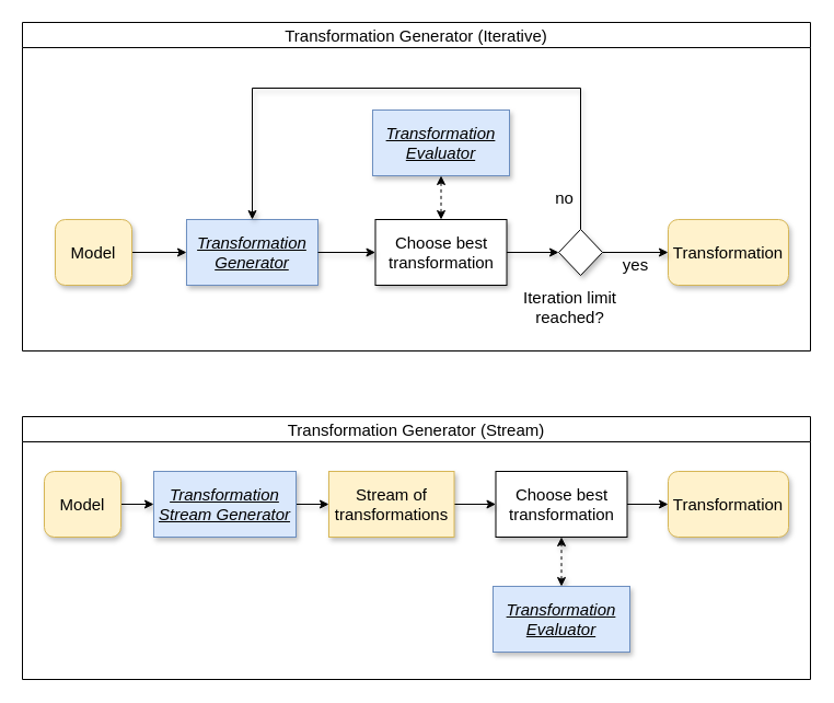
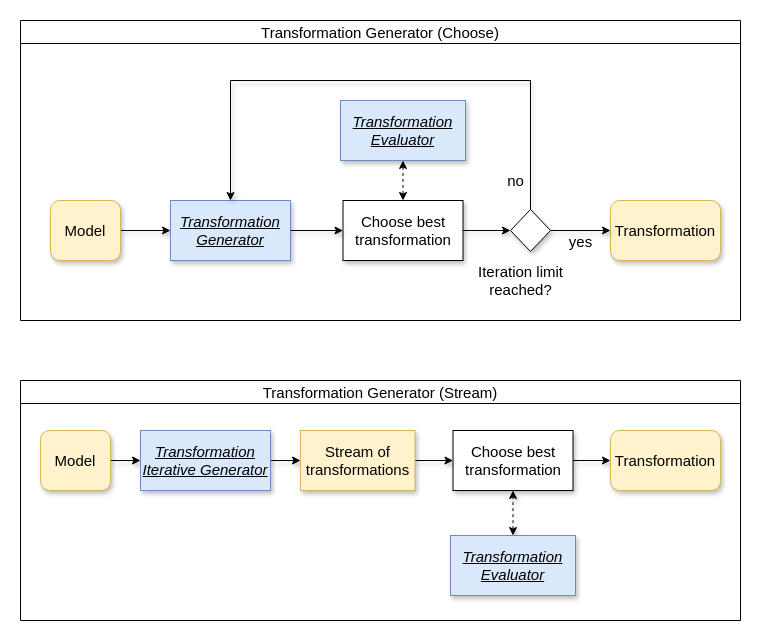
  <mxCell id="0" />
  <mxCell id="1" parent="0" />
- <mxCell id="2" value="Transformation Generator (Iterative)" style="swimlane;sketch=0;fontSize=15;fontStyle=0;movable=1;" parent="1" vertex="1"><mxGeometry x="20" y="20" width="720" height="300" as="geometry" /></mxCell>
+ <mxCell id="2" value="Transformation Generator (Choose)" style="swimlane;sketch=0;fontSize=15;fontStyle=0;movable=1;" parent="1" vertex="1"><mxGeometry x="20" y="20" width="720" height="300" as="geometry" /></mxCell>
  <mxCell id="3" style="edgeStyle=orthogonalEdgeStyle;rounded=0;orthogonalLoop=1;jettySize=auto;html=1;entryX=0;entryY=0.5;entryDx=0;entryDy=0;fontSize=15;shadow=1;" parent="2" source="4" target="5" edge="1"><mxGeometry relative="1" as="geometry" /></mxCell>
  <mxCell id="4" value="&lt;font style=&quot;font-size: 15px&quot;&gt;Model&lt;/font&gt;" style="rounded=1;whiteSpace=wrap;html=1;fillColor=#fff2cc;strokeColor=#d6b656;fontSize=15;shadow=1;" parent="2" vertex="1"><mxGeometry x="30" y="180" width="70" height="60" as="geometry" /></mxCell>
  <mxCell id="5" value="&lt;u style=&quot;font-size: 15px;&quot;&gt;&lt;i style=&quot;font-size: 15px;&quot;&gt;Transformation Generator&lt;/i&gt;&lt;/u&gt;" style="rounded=0;whiteSpace=wrap;html=1;sketch=0;fillColor=#dae8fc;strokeColor=#6c8ebf;fontSize=15;shadow=1;" parent="2" vertex="1"><mxGeometry x="150" y="180" width="120" height="60" as="geometry" /></mxCell>
  <mxCell id="6" value="&lt;font style=&quot;font-size: 15px&quot;&gt;Transformation&lt;/font&gt;" style="rounded=1;whiteSpace=wrap;html=1;sketch=0;fillColor=#fff2cc;strokeColor=#d6b656;fontSize=15;shadow=1;" parent="2" vertex="1"><mxGeometry x="590" y="180" width="110" height="60" as="geometry" /></mxCell>
  <mxCell id="7" style="edgeStyle=orthogonalEdgeStyle;rounded=0;orthogonalLoop=1;jettySize=auto;html=1;entryX=0;entryY=0.5;entryDx=0;entryDy=0;fontSize=15;shadow=1;" parent="2" source="8" target="15" edge="1"><mxGeometry relative="1" as="geometry" /></mxCell>
  <mxCell id="8" value="Choose best transformation" style="rounded=0;whiteSpace=wrap;html=1;sketch=0;fontSize=15;shadow=1;" parent="2" vertex="1"><mxGeometry x="322.5" y="180" width="120" height="60" as="geometry" /></mxCell>
  <mxCell id="9" style="edgeStyle=orthogonalEdgeStyle;rounded=0;orthogonalLoop=1;jettySize=auto;html=1;fontSize=15;shadow=1;exitX=1;exitY=0.5;exitDx=0;exitDy=0;" parent="2" source="5" target="8" edge="1"><mxGeometry relative="1" as="geometry"><mxPoint x="315" y="210" as="targetPoint" /><mxPoint x="255" y="210" as="sourcePoint" /><Array as="points" /></mxGeometry></mxCell>
  <mxCell id="10" value="&lt;div style=&quot;font-size: 15px;&quot;&gt;Iteration limit&lt;/div&gt;&lt;div style=&quot;font-size: 15px;&quot;&gt;reached?&lt;/div&gt;" style="text;html=1;align=center;verticalAlign=middle;resizable=0;points=[];autosize=1;strokeColor=none;fontSize=15;shadow=1;" parent="2" vertex="1"><mxGeometry x="450" y="240" width="100" height="40" as="geometry" /></mxCell>
  <mxCell id="11" value="&lt;div style=&quot;font-size: 15px;&quot;&gt;yes&lt;/div&gt;" style="text;html=1;align=center;verticalAlign=middle;resizable=0;points=[];autosize=1;strokeColor=none;fontSize=15;shadow=1;" parent="2" vertex="1"><mxGeometry x="540" y="211" width="40" height="20" as="geometry" /></mxCell>
  <mxCell id="12" value="no" style="text;html=1;align=center;verticalAlign=middle;resizable=0;points=[];autosize=1;strokeColor=none;fontSize=15;shadow=1;" parent="2" vertex="1"><mxGeometry x="480" y="150" width="30" height="20" as="geometry" /></mxCell>
  <mxCell id="13" style="edgeStyle=orthogonalEdgeStyle;rounded=0;orthogonalLoop=1;jettySize=auto;html=1;fontSize=15;shadow=1;" parent="2" source="15" target="6" edge="1"><mxGeometry relative="1" as="geometry" /></mxCell>
  <mxCell id="14" style="edgeStyle=orthogonalEdgeStyle;rounded=0;orthogonalLoop=1;jettySize=auto;html=1;entryX=0.5;entryY=0;entryDx=0;entryDy=0;fontSize=15;shadow=1;" parent="2" source="15" target="5" edge="1"><mxGeometry relative="1" as="geometry"><Array as="points"><mxPoint x="510" y="60" /><mxPoint x="210" y="60" /></Array></mxGeometry></mxCell>
  <mxCell id="15" value="" style="rhombus;whiteSpace=wrap;html=1;shadow=1;sketch=0;fontSize=15;" parent="2" vertex="1"><mxGeometry x="490" y="189" width="40" height="42" as="geometry" /></mxCell>
  <mxCell id="16" value="&lt;div&gt;&lt;u&gt;&lt;i&gt;Transformation&lt;/i&gt;&lt;/u&gt;&lt;/div&gt;&lt;div&gt;&lt;u&gt;&lt;i&gt;Evaluator&lt;/i&gt;&lt;/u&gt;&lt;/div&gt;" style="rounded=0;whiteSpace=wrap;html=1;sketch=0;fontSize=15;shadow=1;fillColor=#dae8fc;strokeColor=#6c8ebf;" parent="2" vertex="1"><mxGeometry x="320" y="80" width="125" height="60" as="geometry" /></mxCell>
  <mxCell id="17" style="edgeStyle=orthogonalEdgeStyle;rounded=0;orthogonalLoop=1;jettySize=auto;html=1;dashed=1;startArrow=classic;startFill=1;entryX=0.5;entryY=0;entryDx=0;entryDy=0;exitX=0.5;exitY=1;exitDx=0;exitDy=0;" parent="2" source="16" target="8" edge="1"><mxGeometry relative="1" as="geometry"><mxPoint x="382.5" y="150" as="sourcePoint" /><mxPoint x="383" y="170" as="targetPoint" /><Array as="points" /></mxGeometry></mxCell>
  <mxCell id="18" value="Transformation Generator (Stream)" style="swimlane;sketch=0;fontSize=15;fontStyle=0;movable=1;" parent="1" vertex="1"><mxGeometry x="20" y="380" width="720" height="240" as="geometry"><mxRectangle x="7" y="10" width="400" height="30" as="alternateBounds" /></mxGeometry></mxCell>
  <mxCell id="19" style="edgeStyle=orthogonalEdgeStyle;rounded=0;orthogonalLoop=1;jettySize=auto;html=1;entryX=0;entryY=0.5;entryDx=0;entryDy=0;fontSize=15;shadow=1;" parent="18" source="20" target="22" edge="1"><mxGeometry relative="1" as="geometry" /></mxCell>
  <mxCell id="20" value="&lt;font style=&quot;font-size: 15px&quot;&gt;Model&lt;/font&gt;" style="rounded=1;whiteSpace=wrap;html=1;fontSize=15;fillColor=#fff2cc;strokeColor=#d6b656;shadow=1;" parent="18" vertex="1"><mxGeometry x="20" y="50" width="70" height="60" as="geometry" /></mxCell>
  <mxCell id="21" style="edgeStyle=orthogonalEdgeStyle;rounded=0;orthogonalLoop=1;jettySize=auto;html=1;entryX=0;entryY=0.5;entryDx=0;entryDy=0;fontSize=15;shadow=1;" parent="18" source="22" target="28" edge="1"><mxGeometry relative="1" as="geometry"><mxPoint x="284" y="80" as="targetPoint" /></mxGeometry></mxCell>
- <mxCell id="22" value="&lt;u style=&quot;font-size: 15px&quot;&gt;&lt;i style=&quot;font-size: 15px&quot;&gt;Transformation Stream Generator&lt;/i&gt;&lt;/u&gt;" style="rounded=0;whiteSpace=wrap;html=1;sketch=0;fontSize=15;shadow=1;fillColor=#dae8fc;strokeColor=#6c8ebf;" parent="18" vertex="1"><mxGeometry x="120" y="50" width="130" height="60" as="geometry" /></mxCell>
+ <mxCell id="22" value="&lt;u style=&quot;font-size: 15px&quot;&gt;&lt;i style=&quot;font-size: 15px&quot;&gt;Transformation Iterative Generator&lt;/i&gt;&lt;/u&gt;" style="rounded=0;whiteSpace=wrap;html=1;sketch=0;fontSize=15;shadow=1;fillColor=#dae8fc;strokeColor=#6c8ebf;" parent="18" vertex="1"><mxGeometry x="120" y="50" width="130" height="60" as="geometry" /></mxCell>
  <mxCell id="23" style="edgeStyle=orthogonalEdgeStyle;rounded=0;orthogonalLoop=1;jettySize=auto;html=1;entryX=0;entryY=0.5;entryDx=0;entryDy=0;shadow=1;" parent="18" source="24" target="26" edge="1"><mxGeometry relative="1" as="geometry" /></mxCell>
  <mxCell id="24" value="Choose best transformation" style="rounded=0;whiteSpace=wrap;html=1;sketch=0;fontSize=15;shadow=1;" parent="18" vertex="1"><mxGeometry x="432.5" y="50" width="120" height="60" as="geometry" /></mxCell>
  <mxCell id="25" style="edgeStyle=orthogonalEdgeStyle;rounded=0;orthogonalLoop=1;jettySize=auto;html=1;entryX=0.5;entryY=1;entryDx=0;entryDy=0;fontSize=15;exitX=0.5;exitY=0;exitDx=0;exitDy=0;startArrow=classic;startFill=1;dashed=1;shadow=1;" parent="18" source="29" target="24" edge="1"><mxGeometry relative="1" as="geometry"><mxPoint x="492.5" y="160" as="sourcePoint" /></mxGeometry></mxCell>
  <mxCell id="26" value="&lt;font style=&quot;font-size: 15px;&quot;&gt;Transformation&lt;/font&gt;" style="rounded=1;whiteSpace=wrap;html=1;fontSize=15;fillColor=#fff2cc;strokeColor=#d6b656;shadow=1;" parent="18" vertex="1"><mxGeometry x="590" y="50" width="110" height="60" as="geometry" /></mxCell>
  <mxCell id="27" style="edgeStyle=orthogonalEdgeStyle;rounded=0;orthogonalLoop=1;jettySize=auto;html=1;entryX=0;entryY=0.5;entryDx=0;entryDy=0;shadow=1;" parent="18" source="28" target="24" edge="1"><mxGeometry relative="1" as="geometry" /></mxCell>
  <mxCell id="28" value="&lt;font style=&quot;font-size: 15px&quot;&gt;Stream of transformations&lt;/font&gt;" style="whiteSpace=wrap;html=1;fontSize=15;fillColor=#fff2cc;strokeColor=#d6b656;shadow=1;rounded=0;" parent="18" vertex="1"><mxGeometry x="280" y="50" width="114.5" height="60" as="geometry" /></mxCell>
  <mxCell id="29" value="&lt;div&gt;&lt;u&gt;&lt;i&gt;Transformation&lt;/i&gt;&lt;/u&gt;&lt;/div&gt;&lt;div&gt;&lt;u&gt;&lt;i&gt;Evaluator&lt;/i&gt;&lt;/u&gt;&lt;/div&gt;" style="rounded=0;whiteSpace=wrap;html=1;sketch=0;fontSize=15;shadow=1;fillColor=#dae8fc;strokeColor=#6c8ebf;" parent="18" vertex="1"><mxGeometry x="430" y="155" width="125" height="60" as="geometry" /></mxCell>
